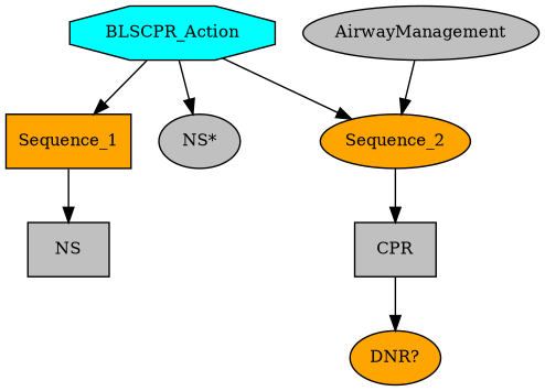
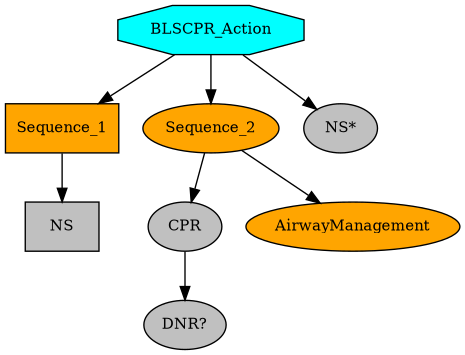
  digraph {
    fontname="times-roman"
    node [fillcolor=gray fontcolor=black fontname="times-roman" fontsize=11 shape=ellipse style=filled]
    edge [fontname="times-roman"]
    BLSCPR_Action [fillcolor=cyan shape=octagon]
    Sequence_1 [fillcolor=orange shape=box]
    Sequence_2 [fillcolor=orange]
    "NS*"
    NS [shape=box]
-   CPR [shape=box]
-   AirwayManagement
-   "DNR?" [fillcolor=orange]
+   CPR
+   AirwayManagement [fillcolor=orange]
+   "DNR?"
    BLSCPR_Action -> Sequence_1
    BLSCPR_Action -> Sequence_2
    BLSCPR_Action -> "NS*"
    Sequence_1 -> NS
    Sequence_2 -> CPR
-   AirwayManagement -> Sequence_2
+   Sequence_2 -> AirwayManagement
    CPR -> "DNR?"
  }
